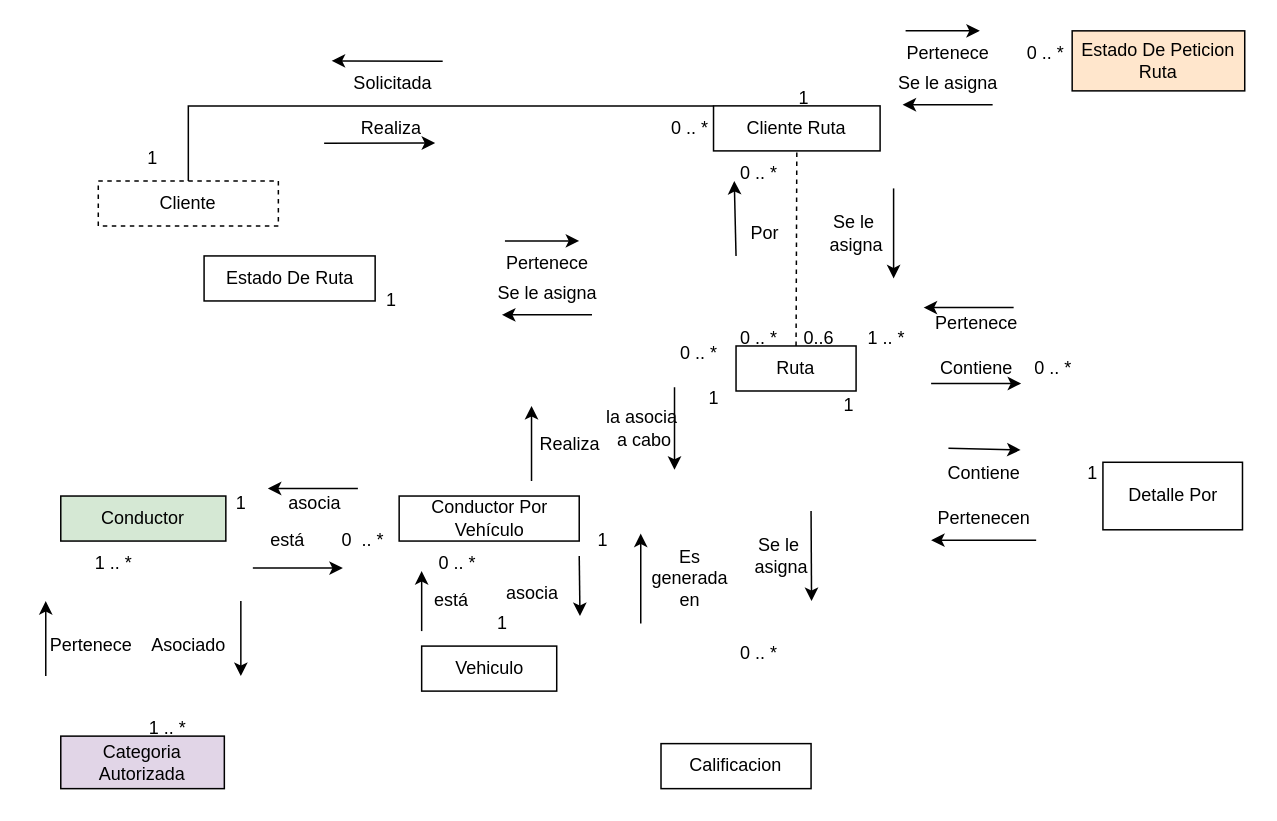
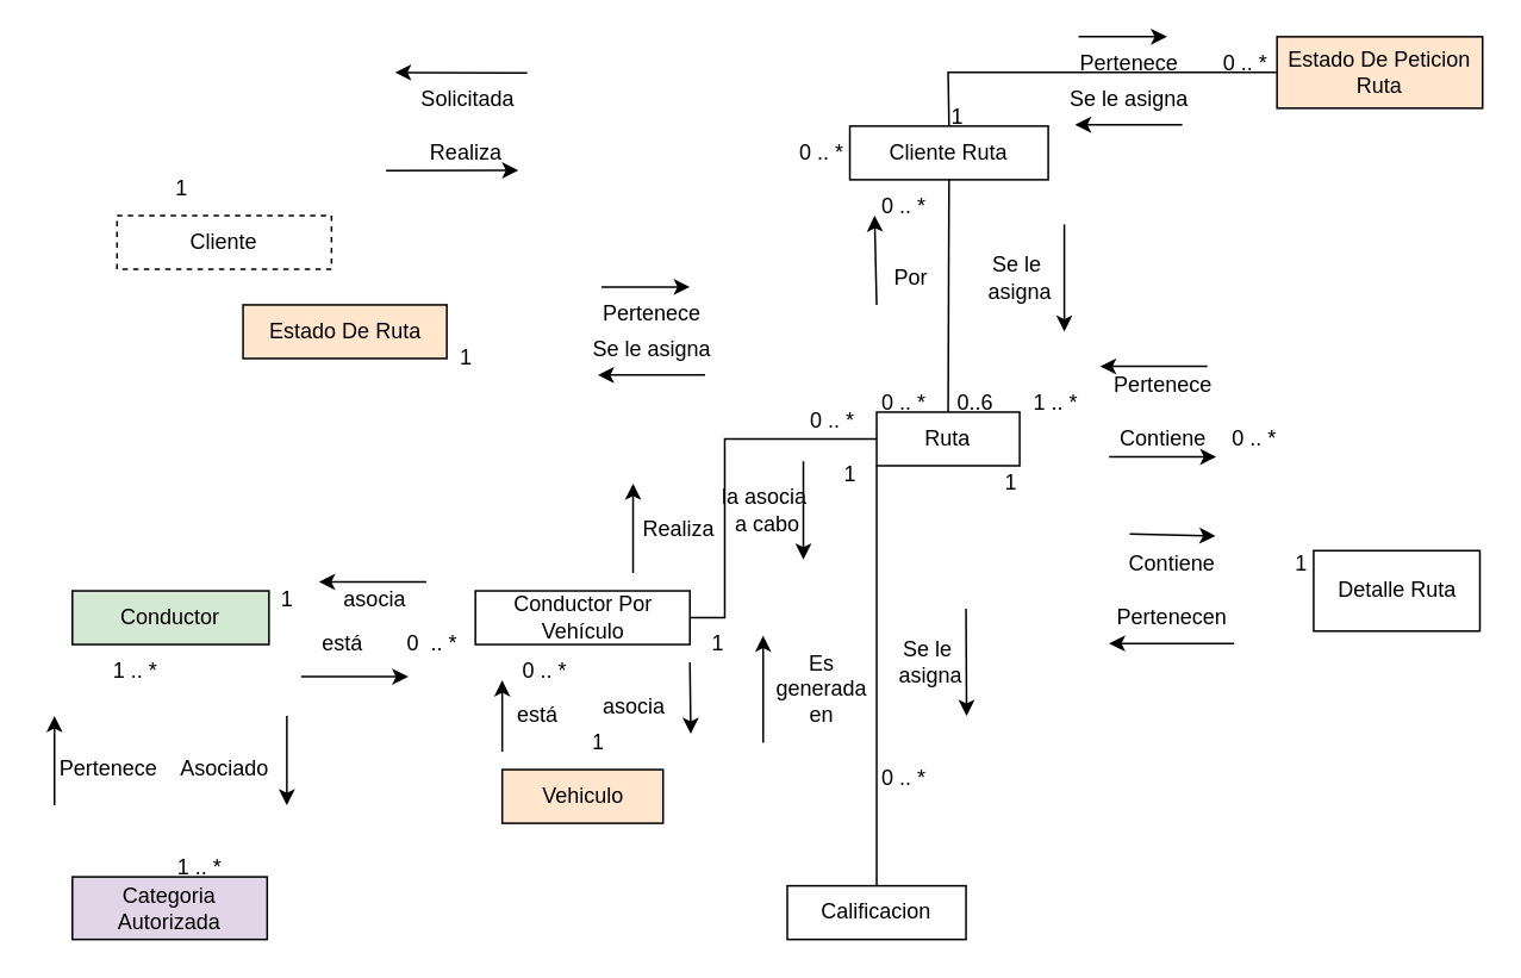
  <mxCell id="0" />
  <mxCell id="1" parent="0" />
- <mxCell id="2" value="Vehiculo" style="rounded=0;whiteSpace=wrap;html=1;" parent="1" vertex="1"><mxGeometry x="280.5" y="430" width="90" height="30" as="geometry" /></mxCell>
+ <mxCell id="2" value="Vehiculo" style="rounded=0;whiteSpace=wrap;html=1;fillColor=#ffe6cc;" parent="1" vertex="1"><mxGeometry x="280.5" y="430" width="90" height="30" as="geometry" /></mxCell>
  <mxCell id="3" value="Conductor" style="rounded=0;whiteSpace=wrap;html=1;fillColor=#d5e8d4;" parent="1" vertex="1"><mxGeometry x="40" y="330" width="110" height="30" as="geometry" /></mxCell>
  <mxCell id="4" value="Cliente" style="rounded=0;whiteSpace=wrap;html=1;dashed=1;" parent="1" vertex="1"><mxGeometry x="65" y="120" width="120" height="30" as="geometry" /></mxCell>
  <mxCell id="5" value="Cliente Ruta" style="rounded=0;whiteSpace=wrap;html=1;" parent="1" vertex="1"><mxGeometry x="475" y="70" width="111" height="30" as="geometry" /></mxCell>
  <mxCell id="6" value="Conductor Por Vehículo" style="rounded=0;whiteSpace=wrap;html=1;" parent="1" vertex="1"><mxGeometry x="265.5" y="330" width="120" height="30" as="geometry" /></mxCell>
  <mxCell id="7" value="Ruta" style="rounded=0;whiteSpace=wrap;html=1;" parent="1" vertex="1"><mxGeometry x="490" y="230" width="80" height="30" as="geometry" /></mxCell>
- <mxCell id="8" value="" style="endArrow=none;html=1;rounded=0;exitX=0.5;exitY=0;exitDx=0;exitDy=0;entryX=0;entryY=0;entryDx=0;entryDy=0;" parent="1" source="4" target="5" edge="1"><mxGeometry width="50" height="50" relative="1" as="geometry"><mxPoint x="355" y="270" as="sourcePoint" /><mxPoint x="485" y="110" as="targetPoint" /><Array as="points"><mxPoint x="125" y="70" /></Array></mxGeometry></mxCell>
- <mxCell id="10" value="" style="endArrow=none;html=1;rounded=0;entryX=0.5;entryY=1;entryDx=0;entryDy=0;exitX=0.5;exitY=0;exitDx=0;exitDy=0;dashed=1;" parent="1" source="7" target="5" edge="1"><mxGeometry width="50" height="50" relative="1" as="geometry"><mxPoint x="415" y="330" as="sourcePoint" /><mxPoint x="465" y="280" as="targetPoint" /></mxGeometry></mxCell>
+ <mxCell id="9" value="" style="endArrow=none;html=1;rounded=0;exitX=1;exitY=0.5;exitDx=0;exitDy=0;entryX=0;entryY=0.5;entryDx=0;entryDy=0;" parent="1" source="6" target="7" edge="1"><mxGeometry width="50" height="50" relative="1" as="geometry"><mxPoint x="375" y="290" as="sourcePoint" /><mxPoint x="405" y="240" as="targetPoint" /><Array as="points"><mxPoint x="405" y="345" /><mxPoint x="405" y="245" /></Array></mxGeometry></mxCell>
+ <mxCell id="10" value="" style="endArrow=none;html=1;rounded=0;entryX=0.5;entryY=1;entryDx=0;entryDy=0;exitX=0.5;exitY=0;exitDx=0;exitDy=0;" parent="1" source="7" target="5" edge="1"><mxGeometry width="50" height="50" relative="1" as="geometry"><mxPoint x="415" y="330" as="sourcePoint" /><mxPoint x="465" y="280" as="targetPoint" /></mxGeometry></mxCell>
  <mxCell id="11" value="Realiza" style="text;html=1;align=center;verticalAlign=middle;resizable=0;points=[];autosize=1;strokeColor=none;fillColor=none;" parent="1" vertex="1"><mxGeometry x="229.5" y="70" width="60" height="30" as="geometry" /></mxCell>
  <mxCell id="12" value="0 .. *" style="text;html=1;align=center;verticalAlign=middle;resizable=0;points=[];autosize=1;strokeColor=none;fillColor=none;" parent="1" vertex="1"><mxGeometry x="434" y="70" width="50" height="30" as="geometry" /></mxCell>
  <mxCell id="13" value="" style="endArrow=classic;html=1;rounded=0;" parent="1" edge="1"><mxGeometry width="50" height="50" relative="1" as="geometry"><mxPoint x="215.5" y="94.89" as="sourcePoint" /><mxPoint x="289.5" y="94.71" as="targetPoint" /></mxGeometry></mxCell>
  <mxCell id="14" value="Solicitada" style="text;html=1;align=center;verticalAlign=middle;resizable=0;points=[];autosize=1;strokeColor=none;fillColor=none;" parent="1" vertex="1"><mxGeometry x="220.5" y="40" width="80" height="30" as="geometry" /></mxCell>
  <mxCell id="15" value="1" style="text;html=1;align=center;verticalAlign=middle;resizable=0;points=[];autosize=1;strokeColor=none;fillColor=none;" parent="1" vertex="1"><mxGeometry x="85.5" y="90" width="30" height="30" as="geometry" /></mxCell>
  <mxCell id="16" value="" style="endArrow=classic;html=1;rounded=0;" parent="1" edge="1"><mxGeometry width="50" height="50" relative="1" as="geometry"><mxPoint x="294.5" y="40.18" as="sourcePoint" /><mxPoint x="220.5" y="40" as="targetPoint" /></mxGeometry></mxCell>
  <mxCell id="17" value="Se le&amp;nbsp;&lt;br&gt;asigna" style="text;html=1;align=center;verticalAlign=middle;resizable=0;points=[];autosize=1;strokeColor=none;fillColor=none;" parent="1" vertex="1"><mxGeometry x="540" y="135" width="60" height="40" as="geometry" /></mxCell>
  <mxCell id="18" value="0..6" style="text;html=1;align=center;verticalAlign=middle;resizable=0;points=[];autosize=1;strokeColor=none;fillColor=none;" parent="1" vertex="1"><mxGeometry x="525" y="210" width="40" height="30" as="geometry" /></mxCell>
  <mxCell id="19" value="Por" style="text;html=1;align=center;verticalAlign=middle;resizable=0;points=[];autosize=1;strokeColor=none;fillColor=none;" parent="1" vertex="1"><mxGeometry x="484" y="140" width="50" height="30" as="geometry" /></mxCell>
  <mxCell id="20" value="0 .. *" style="text;html=1;align=center;verticalAlign=middle;resizable=0;points=[];autosize=1;strokeColor=none;fillColor=none;" parent="1" vertex="1"><mxGeometry x="480" y="100" width="50" height="30" as="geometry" /></mxCell>
  <mxCell id="21" value="" style="endArrow=classic;html=1;rounded=0;" parent="1" edge="1"><mxGeometry width="50" height="50" relative="1" as="geometry"><mxPoint x="595" y="125" as="sourcePoint" /><mxPoint x="595" y="185" as="targetPoint" /></mxGeometry></mxCell>
  <mxCell id="22" value="" style="endArrow=classic;html=1;rounded=0;" parent="1" edge="1"><mxGeometry width="50" height="50" relative="1" as="geometry"><mxPoint x="490" y="170" as="sourcePoint" /><mxPoint x="488.82" y="120" as="targetPoint" /></mxGeometry></mxCell>
  <mxCell id="23" value="asocia" style="text;html=1;align=center;verticalAlign=middle;resizable=0;points=[];autosize=1;strokeColor=none;fillColor=none;" parent="1" vertex="1"><mxGeometry x="324" y="380" width="60" height="30" as="geometry" /></mxCell>
  <mxCell id="24" value="está" style="text;html=1;align=center;verticalAlign=middle;resizable=0;points=[];autosize=1;strokeColor=none;fillColor=none;" parent="1" vertex="1"><mxGeometry x="275" y="385" width="50" height="30" as="geometry" /></mxCell>
  <mxCell id="25" value="1" style="text;html=1;align=center;verticalAlign=middle;resizable=0;points=[];autosize=1;strokeColor=none;fillColor=none;" parent="1" vertex="1"><mxGeometry x="319" y="400" width="30" height="30" as="geometry" /></mxCell>
  <mxCell id="26" value="0 .. *" style="text;html=1;align=center;verticalAlign=middle;resizable=0;points=[];autosize=1;strokeColor=none;fillColor=none;" parent="1" vertex="1"><mxGeometry x="279" y="360" width="50" height="30" as="geometry" /></mxCell>
  <mxCell id="27" value="" style="endArrow=classic;html=1;rounded=0;" parent="1" edge="1"><mxGeometry width="50" height="50" relative="1" as="geometry"><mxPoint x="385.5" y="370" as="sourcePoint" /><mxPoint x="386" y="410" as="targetPoint" /></mxGeometry></mxCell>
  <mxCell id="28" value="" style="endArrow=classic;html=1;rounded=0;" parent="1" edge="1"><mxGeometry width="50" height="50" relative="1" as="geometry"><mxPoint x="280.5" y="420" as="sourcePoint" /><mxPoint x="280.5" y="380" as="targetPoint" /></mxGeometry></mxCell>
  <mxCell id="29" value="&amp;nbsp;&lt;br&gt;Realiza" style="text;html=1;align=center;verticalAlign=middle;resizable=0;points=[];autosize=1;strokeColor=none;fillColor=none;" parent="1" vertex="1"><mxGeometry x="349" y="267.5" width="60" height="40" as="geometry" /></mxCell>
  <mxCell id="30" value="la asocia&lt;br&gt;&amp;nbsp;a cabo" style="text;html=1;align=center;verticalAlign=middle;resizable=0;points=[];autosize=1;strokeColor=none;fillColor=none;" parent="1" vertex="1"><mxGeometry x="397" y="265" width="60" height="40" as="geometry" /></mxCell>
  <mxCell id="31" value="0 .. *" style="text;html=1;align=center;verticalAlign=middle;resizable=0;points=[];autosize=1;strokeColor=none;fillColor=none;" parent="1" vertex="1"><mxGeometry x="440" y="220" width="50" height="30" as="geometry" /></mxCell>
  <mxCell id="32" value="1" style="text;html=1;align=center;verticalAlign=middle;resizable=0;points=[];autosize=1;strokeColor=none;fillColor=none;" parent="1" vertex="1"><mxGeometry x="385.5" y="345" width="30" height="30" as="geometry" /></mxCell>
  <mxCell id="33" value="" style="endArrow=classic;html=1;rounded=0;" parent="1" edge="1"><mxGeometry width="50" height="50" relative="1" as="geometry"><mxPoint x="449" y="257.5" as="sourcePoint" /><mxPoint x="449" y="312.5" as="targetPoint" /></mxGeometry></mxCell>
  <mxCell id="34" value="" style="endArrow=classic;html=1;rounded=0;" parent="1" edge="1"><mxGeometry width="50" height="50" relative="1" as="geometry"><mxPoint x="353.71" y="320" as="sourcePoint" /><mxPoint x="353.71" y="270" as="targetPoint" /></mxGeometry></mxCell>
  <mxCell id="35" value="asocia" style="text;html=1;align=center;verticalAlign=middle;resizable=0;points=[];autosize=1;strokeColor=none;fillColor=none;" parent="1" vertex="1"><mxGeometry x="179" y="320" width="60" height="30" as="geometry" /></mxCell>
  <mxCell id="36" value="está" style="text;html=1;align=center;verticalAlign=middle;resizable=0;points=[];autosize=1;strokeColor=none;fillColor=none;" parent="1" vertex="1"><mxGeometry x="165.5" y="345" width="50" height="30" as="geometry" /></mxCell>
  <mxCell id="37" value="1" style="text;html=1;align=center;verticalAlign=middle;resizable=0;points=[];autosize=1;strokeColor=none;fillColor=none;" parent="1" vertex="1"><mxGeometry x="145" y="320" width="30" height="30" as="geometry" /></mxCell>
  <mxCell id="38" value="0&amp;nbsp; .. *" style="text;html=1;align=center;verticalAlign=middle;resizable=0;points=[];autosize=1;strokeColor=none;fillColor=none;" parent="1" vertex="1"><mxGeometry x="215.5" y="345" width="50" height="30" as="geometry" /></mxCell>
  <mxCell id="39" value="" style="endArrow=classic;html=1;rounded=0;" parent="1" edge="1"><mxGeometry width="50" height="50" relative="1" as="geometry"><mxPoint x="238" y="325" as="sourcePoint" /><mxPoint x="178" y="325" as="targetPoint" /></mxGeometry></mxCell>
  <mxCell id="40" value="" style="endArrow=classic;html=1;rounded=0;" parent="1" edge="1"><mxGeometry width="50" height="50" relative="1" as="geometry"><mxPoint x="168" y="378" as="sourcePoint" /><mxPoint x="228" y="378" as="targetPoint" /></mxGeometry></mxCell>
  <mxCell id="41" value="Calificacion" style="rounded=0;whiteSpace=wrap;html=1;" parent="1" vertex="1"><mxGeometry x="440" y="495" width="100" height="30" as="geometry" /></mxCell>
- <mxCell id="42" value="Detalle Por" style="rounded=0;whiteSpace=wrap;html=1;" parent="1" vertex="1"><mxGeometry x="734.5" y="307.5" width="93" height="45" as="geometry" /></mxCell>
+ <mxCell id="42" value="Detalle Ruta" style="rounded=0;whiteSpace=wrap;html=1;" parent="1" vertex="1"><mxGeometry x="734.5" y="307.5" width="93" height="45" as="geometry" /></mxCell>
+ <mxCell id="43" value="" style="endArrow=none;html=1;rounded=0;entryX=0.5;entryY=0;entryDx=0;entryDy=0;exitX=0;exitY=1;exitDx=0;exitDy=0;" parent="1" source="7" target="41" edge="1"><mxGeometry width="50" height="50" relative="1" as="geometry"><mxPoint x="560" y="260" as="sourcePoint" /><mxPoint x="727" y="175" as="targetPoint" /></mxGeometry></mxCell>
  <mxCell id="44" value="Se le&amp;nbsp;&lt;br&gt;asigna" style="text;html=1;align=center;verticalAlign=middle;resizable=0;points=[];autosize=1;strokeColor=none;fillColor=none;rotation=0;" parent="1" vertex="1"><mxGeometry x="490" y="350" width="60" height="40" as="geometry" /></mxCell>
  <mxCell id="45" value="" style="endArrow=classic;html=1;rounded=0;fontStyle=1" parent="1" edge="1"><mxGeometry width="50" height="50" relative="1" as="geometry"><mxPoint x="540" y="340" as="sourcePoint" /><mxPoint x="540.33" y="400" as="targetPoint" /></mxGeometry></mxCell>
  <mxCell id="46" value="Es &lt;br&gt;generada&lt;br&gt;&amp;nbsp;en&amp;nbsp;" style="text;html=1;align=center;verticalAlign=middle;resizable=0;points=[];autosize=1;strokeColor=none;fillColor=none;rotation=0;" parent="1" vertex="1"><mxGeometry x="424" y="355" width="70" height="60" as="geometry" /></mxCell>
  <mxCell id="47" value="" style="endArrow=classic;html=1;rounded=0;fontStyle=1;" parent="1" edge="1"><mxGeometry width="50" height="50" relative="1" as="geometry"><mxPoint x="426.5" y="415" as="sourcePoint" /><mxPoint x="426.5" y="355" as="targetPoint" /></mxGeometry></mxCell>
  <mxCell id="48" value="0 .. *" style="text;html=1;align=center;verticalAlign=middle;resizable=0;points=[];autosize=1;strokeColor=none;fillColor=none;rotation=0;" parent="1" vertex="1"><mxGeometry x="480" y="420" width="50" height="30" as="geometry" /></mxCell>
  <mxCell id="49" value="1&lt;br&gt;" style="text;html=1;align=center;verticalAlign=middle;resizable=0;points=[];autosize=1;strokeColor=none;fillColor=none;rotation=0;" parent="1" vertex="1"><mxGeometry x="460" y="250" width="30" height="30" as="geometry" /></mxCell>
  <mxCell id="50" value="Contiene" style="text;html=1;align=center;verticalAlign=middle;resizable=0;points=[];autosize=1;strokeColor=none;fillColor=none;rotation=0;" parent="1" vertex="1"><mxGeometry x="620" y="300" width="70" height="30" as="geometry" /></mxCell>
  <mxCell id="51" value="Pertenecen" style="text;html=1;align=center;verticalAlign=middle;resizable=0;points=[];autosize=1;strokeColor=none;fillColor=none;rotation=0;" parent="1" vertex="1"><mxGeometry x="610" y="330" width="90" height="30" as="geometry" /></mxCell>
  <mxCell id="52" value="" style="endArrow=classic;html=1;rounded=0;fontStyle=1;exitX=0.165;exitY=-0.06;exitDx=0;exitDy=0;exitPerimeter=0;entryX=0.852;entryY=-0.024;entryDx=0;entryDy=0;entryPerimeter=0;" parent="1" source="50" target="50" edge="1"><mxGeometry width="50" height="50" relative="1" as="geometry"><mxPoint x="650.34" y="95" as="sourcePoint" /><mxPoint x="695" y="115" as="targetPoint" /></mxGeometry></mxCell>
  <mxCell id="53" value="" style="endArrow=classic;html=1;rounded=0;fontStyle=1;" parent="1" edge="1"><mxGeometry width="50" height="50" relative="1" as="geometry"><mxPoint x="690" y="359.41" as="sourcePoint" /><mxPoint x="620" y="359.41" as="targetPoint" /></mxGeometry></mxCell>
  <mxCell id="54" value="1&amp;nbsp;" style="text;html=1;align=center;verticalAlign=middle;resizable=0;points=[];autosize=1;strokeColor=none;fillColor=none;rotation=0;" parent="1" vertex="1"><mxGeometry x="714" y="300" width="30" height="30" as="geometry" /></mxCell>
  <mxCell id="55" value="1&lt;br&gt;" style="text;html=1;align=center;verticalAlign=middle;resizable=0;points=[];autosize=1;strokeColor=none;fillColor=none;rotation=0;" parent="1" vertex="1"><mxGeometry x="550" y="255" width="30" height="30" as="geometry" /></mxCell>
  <mxCell id="56" value="Contiene" style="text;html=1;align=center;verticalAlign=middle;resizable=0;points=[];autosize=1;strokeColor=none;fillColor=none;" vertex="1" parent="1"><mxGeometry x="615" y="230" width="70" height="30" as="geometry" /></mxCell>
  <mxCell id="57" value="0 .. *" style="text;html=1;align=center;verticalAlign=middle;resizable=0;points=[];autosize=1;strokeColor=none;fillColor=none;" vertex="1" parent="1"><mxGeometry x="676" y="230" width="50" height="30" as="geometry" /></mxCell>
  <mxCell id="58" value="Pertenece" style="text;html=1;align=center;verticalAlign=middle;resizable=0;points=[];autosize=1;strokeColor=none;fillColor=none;" vertex="1" parent="1"><mxGeometry x="610" y="200" width="80" height="30" as="geometry" /></mxCell>
  <mxCell id="59" value="1 .. *" style="text;html=1;align=center;verticalAlign=middle;resizable=0;points=[];autosize=1;strokeColor=none;fillColor=none;" vertex="1" parent="1"><mxGeometry x="565" y="210" width="50" height="30" as="geometry" /></mxCell>
  <mxCell id="60" value="" style="endArrow=classic;html=1;rounded=0;" edge="1" parent="1"><mxGeometry width="50" height="50" relative="1" as="geometry"><mxPoint x="620" y="255" as="sourcePoint" /><mxPoint x="680" y="255" as="targetPoint" /><Array as="points"><mxPoint x="650" y="255" /></Array></mxGeometry></mxCell>
  <mxCell id="61" value="" style="endArrow=classic;html=1;rounded=0;" edge="1" parent="1"><mxGeometry width="50" height="50" relative="1" as="geometry"><mxPoint x="675" y="204.41" as="sourcePoint" /><mxPoint x="615" y="204.41" as="targetPoint" /></mxGeometry></mxCell>
  <mxCell id="62" value="Categoria Autorizada" style="rounded=0;whiteSpace=wrap;html=1;fillColor=#e1d5e7;" vertex="1" parent="1"><mxGeometry x="40" y="490" width="109" height="35" as="geometry" /></mxCell>
  <mxCell id="63" value="Asociado&lt;br&gt;" style="text;html=1;align=center;verticalAlign=middle;resizable=0;points=[];autosize=1;strokeColor=none;fillColor=none;" vertex="1" parent="1"><mxGeometry x="90" y="415" width="70" height="30" as="geometry" /></mxCell>
  <mxCell id="64" value="" style="endArrow=classic;html=1;rounded=0;" edge="1" parent="1"><mxGeometry width="50" height="50" relative="1" as="geometry"><mxPoint x="160" y="400" as="sourcePoint" /><mxPoint x="160" y="450" as="targetPoint" /></mxGeometry></mxCell>
  <mxCell id="65" value="1 .. *" style="text;html=1;align=center;verticalAlign=middle;resizable=0;points=[];autosize=1;strokeColor=none;fillColor=none;" vertex="1" parent="1"><mxGeometry x="85.5" y="470" width="50" height="30" as="geometry" /></mxCell>
  <mxCell id="66" value="Pertenece&lt;br&gt;" style="text;html=1;align=center;verticalAlign=middle;resizable=0;points=[];autosize=1;strokeColor=none;fillColor=none;" vertex="1" parent="1"><mxGeometry x="20" y="415" width="80" height="30" as="geometry" /></mxCell>
  <mxCell id="67" value="" style="endArrow=classic;html=1;rounded=0;exitX=0.125;exitY=1.167;exitDx=0;exitDy=0;exitPerimeter=0;" edge="1" parent="1" source="66"><mxGeometry width="50" height="50" relative="1" as="geometry"><mxPoint x="0" y="490" as="sourcePoint" /><mxPoint x="30" y="400" as="targetPoint" /></mxGeometry></mxCell>
  <mxCell id="68" value="1 .. *" style="text;html=1;align=center;verticalAlign=middle;resizable=0;points=[];autosize=1;strokeColor=none;fillColor=none;" vertex="1" parent="1"><mxGeometry x="50" y="360" width="50" height="30" as="geometry" /></mxCell>
  <mxCell id="69" value="Estado De Peticion Ruta" style="rounded=0;whiteSpace=wrap;html=1;fillColor=#ffe6cc;" vertex="1" parent="1"><mxGeometry x="714" y="20" width="115" height="40" as="geometry" /></mxCell>
- <mxCell id="70" value="Estado De Ruta" style="rounded=0;whiteSpace=wrap;html=1;" vertex="1" parent="1"><mxGeometry x="135.5" y="170" width="114" height="30" as="geometry" /></mxCell>
+ <mxCell id="70" value="Estado De Ruta" style="rounded=0;whiteSpace=wrap;html=1;fillColor=#ffe6cc;" vertex="1" parent="1"><mxGeometry x="135.5" y="170" width="114" height="30" as="geometry" /></mxCell>
+ <mxCell id="71" value="" style="endArrow=none;html=1;rounded=0;entryX=0;entryY=0.5;entryDx=0;entryDy=0;exitX=0.5;exitY=0;exitDx=0;exitDy=0;" edge="1" parent="1" source="5" target="69"><mxGeometry width="50" height="50" relative="1" as="geometry"><mxPoint x="590" y="190" as="sourcePoint" /><mxPoint x="640" y="140" as="targetPoint" /><Array as="points"><mxPoint x="530" y="40" /></Array></mxGeometry></mxCell>
  <mxCell id="72" value="Pertenece" style="text;html=1;align=center;verticalAlign=middle;resizable=0;points=[];autosize=1;strokeColor=none;fillColor=none;" vertex="1" parent="1"><mxGeometry x="324" y="160" width="80" height="30" as="geometry" /></mxCell>
  <mxCell id="73" value="Se le asigna" style="text;html=1;align=center;verticalAlign=middle;resizable=0;points=[];autosize=1;strokeColor=none;fillColor=none;" vertex="1" parent="1"><mxGeometry x="319" y="180" width="90" height="30" as="geometry" /></mxCell>
  <mxCell id="74" value="1" style="text;html=1;align=center;verticalAlign=middle;resizable=0;points=[];autosize=1;strokeColor=none;fillColor=none;" vertex="1" parent="1"><mxGeometry x="245" y="185" width="30" height="30" as="geometry" /></mxCell>
  <mxCell id="75" value="0 .. *" style="text;html=1;align=center;verticalAlign=middle;resizable=0;points=[];autosize=1;strokeColor=none;fillColor=none;" vertex="1" parent="1"><mxGeometry x="480" y="210" width="50" height="30" as="geometry" /></mxCell>
  <mxCell id="76" value="" style="endArrow=classic;html=1;rounded=0;" edge="1" parent="1"><mxGeometry width="50" height="50" relative="1" as="geometry"><mxPoint x="336" y="160" as="sourcePoint" /><mxPoint x="385.5" y="160" as="targetPoint" /></mxGeometry></mxCell>
  <mxCell id="77" value="" style="endArrow=classic;html=1;rounded=0;" edge="1" parent="1"><mxGeometry width="50" height="50" relative="1" as="geometry"><mxPoint x="394" y="209.26" as="sourcePoint" /><mxPoint x="334" y="209.26" as="targetPoint" /></mxGeometry></mxCell>
  <mxCell id="78" value="Pertenece" style="text;html=1;align=center;verticalAlign=middle;resizable=0;points=[];autosize=1;strokeColor=none;fillColor=none;" vertex="1" parent="1"><mxGeometry x="591" y="20" width="80" height="30" as="geometry" /></mxCell>
  <mxCell id="79" value="Se le asigna" style="text;html=1;align=center;verticalAlign=middle;resizable=0;points=[];autosize=1;strokeColor=none;fillColor=none;" vertex="1" parent="1"><mxGeometry x="586" y="40" width="90" height="30" as="geometry" /></mxCell>
  <mxCell id="80" value="" style="endArrow=classic;html=1;rounded=0;" edge="1" parent="1"><mxGeometry width="50" height="50" relative="1" as="geometry"><mxPoint x="603" y="20" as="sourcePoint" /><mxPoint x="652.5" y="20" as="targetPoint" /></mxGeometry></mxCell>
  <mxCell id="81" value="" style="endArrow=classic;html=1;rounded=0;" edge="1" parent="1"><mxGeometry width="50" height="50" relative="1" as="geometry"><mxPoint x="661" y="69.26" as="sourcePoint" /><mxPoint x="601" y="69.26" as="targetPoint" /></mxGeometry></mxCell>
  <mxCell id="82" value="0 .. *" style="text;html=1;align=center;verticalAlign=middle;resizable=0;points=[];autosize=1;strokeColor=none;fillColor=none;" vertex="1" parent="1"><mxGeometry x="671" y="20" width="50" height="30" as="geometry" /></mxCell>
  <mxCell id="83" value="1" style="text;html=1;align=center;verticalAlign=middle;resizable=0;points=[];autosize=1;strokeColor=none;fillColor=none;" vertex="1" parent="1"><mxGeometry x="520" y="50" width="30" height="30" as="geometry" /></mxCell>
